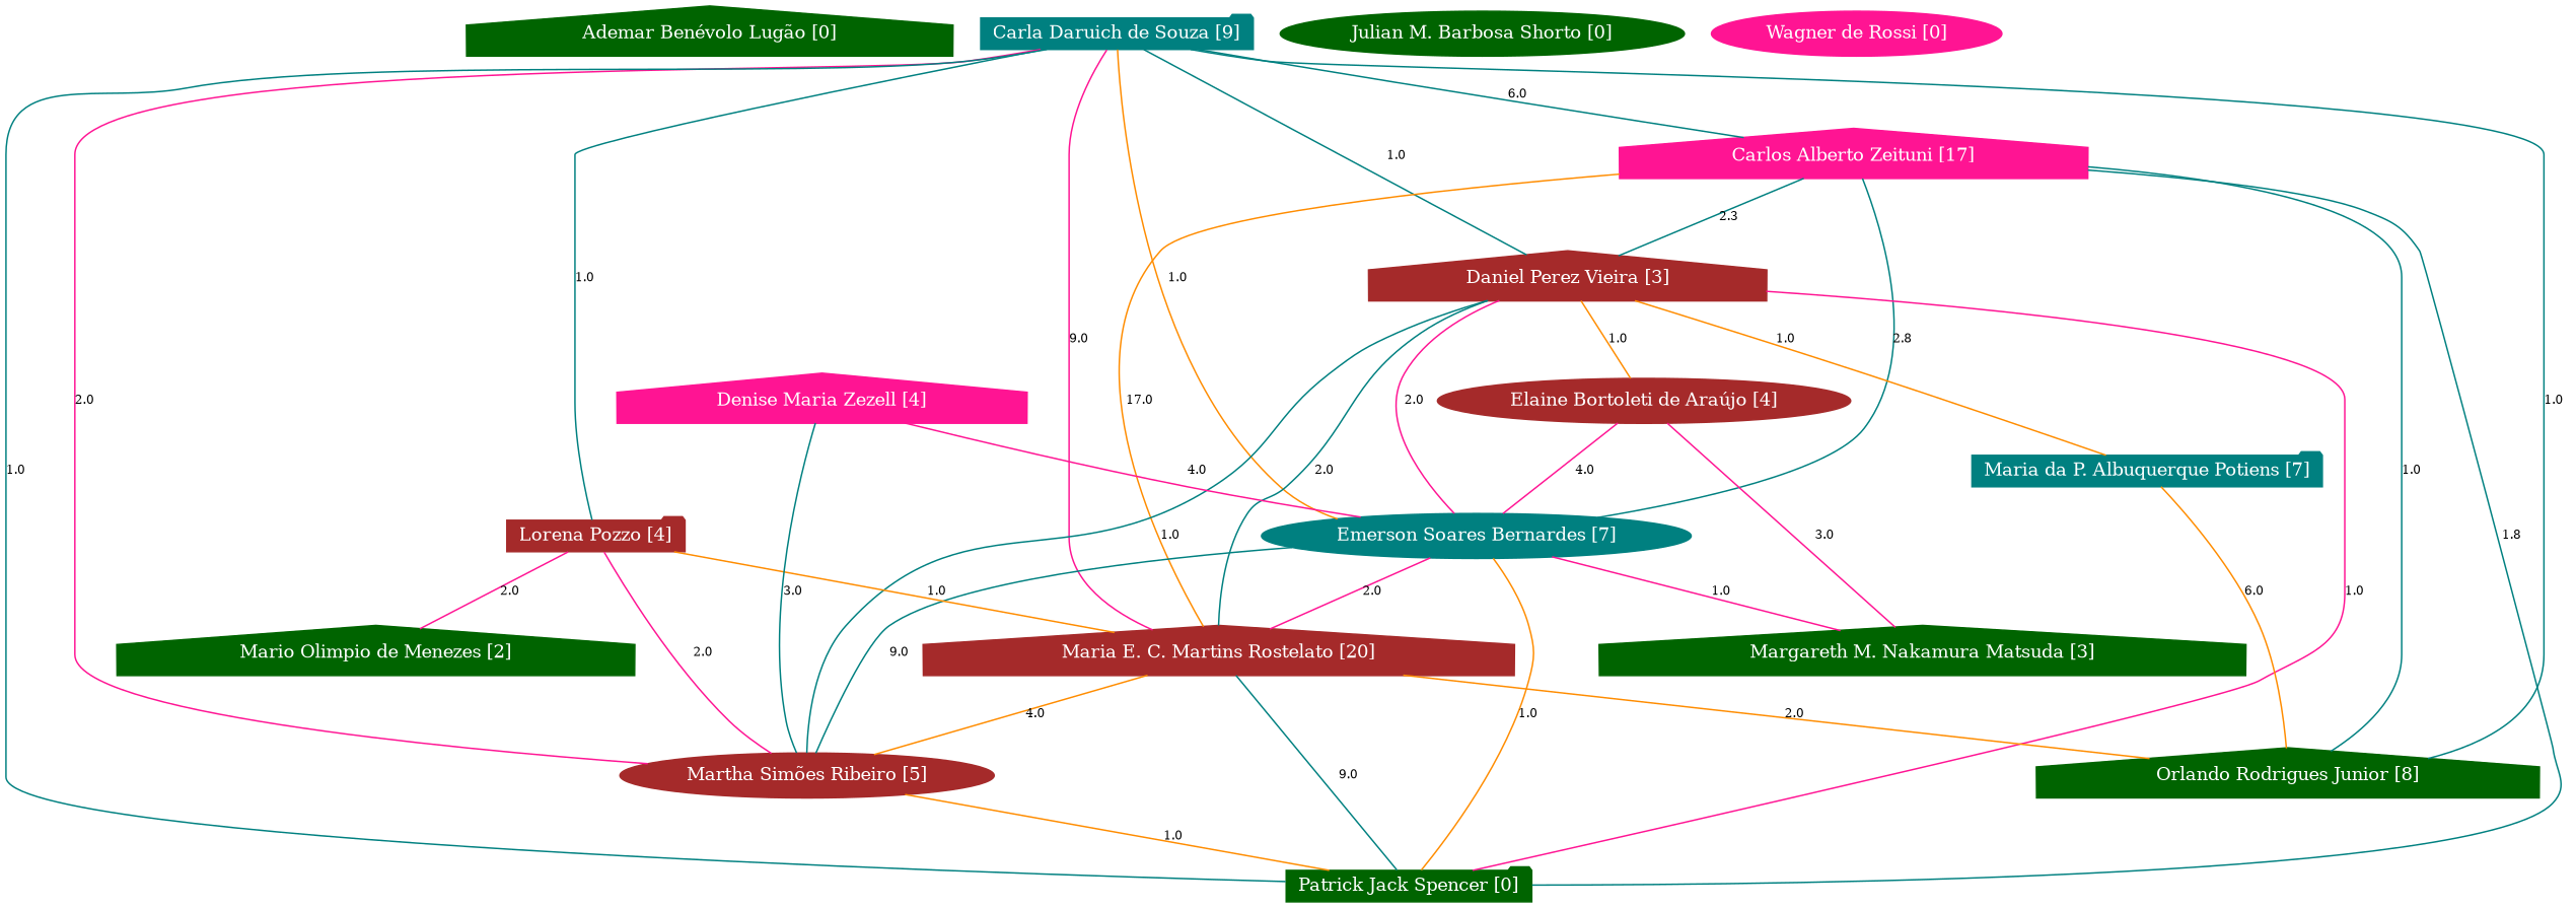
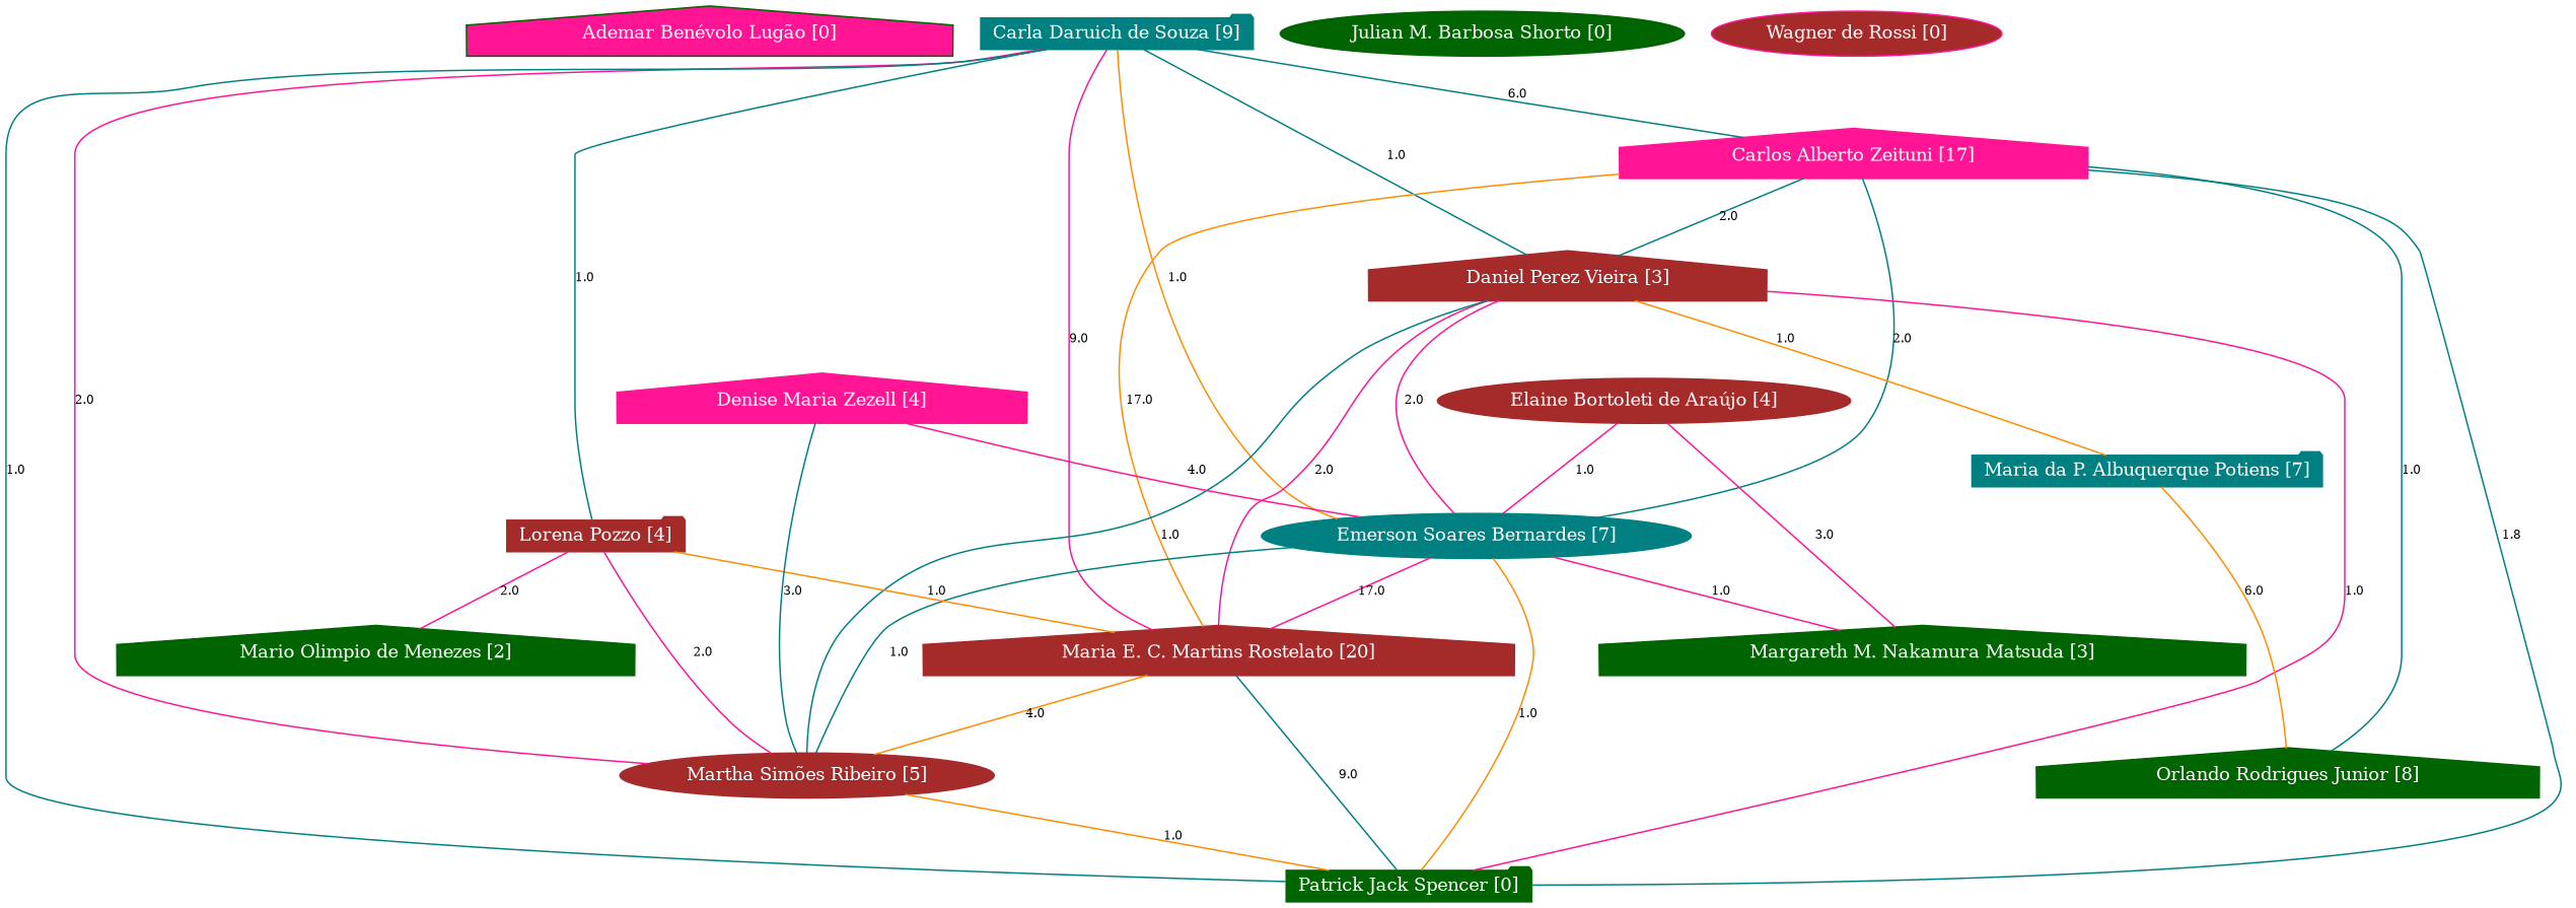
  strict graph {
    node [color=darkgreen fontcolor="#FFFFFF" fontsize=12 shape=house style=filled]
    edge [color=teal fontsize=8]
-   n1 [height=0.29167 label="Ademar Benévolo Lugão [0]" width=2.1389]
+   n1 [height=0.29167 label="Ademar Benévolo Lugão [0]" width=2.1389 fillcolor=deeppink]
    n2 [color=teal height=0.29167 label="Carla Daruich de Souza [9]" shape=folder width=2.0278]
    n3 [color=deeppink height=0.29167 label="Carlos Alberto Zeituni [17]" width=2.0139]
    n4 [color=brown height=0.29167 label="Daniel Perez Vieira [3]" width=1.7361]
    n5 [color=teal height=0.29167 label="Emerson Soares Bernardes [7]" shape=ellipse width=2.2361]
    n6 [color=brown height=0.29167 label="Lorena Pozzo [4]" shape=folder width=1.375]
    n7 [color=brown height=0.29167 label="Maria E. C. Martins Rostelato [20]" width=2.5139]
    n8 [color=brown height=0.29167 label="Martha Simões Ribeiro [5]" shape=ellipse width=1.9861]
    n9 [height=0.29167 label="Orlando Rodrigues Junior [8]" width=2.1667]
    n10 [height=0.29167 label="Patrick Jack Spencer [0]" shape=folder width=1.8194]
    n11 [color=brown height=0.29167 label="Elaine Bortoleti de Araújo [4]" shape=ellipse width=2.1806]
    n12 [color=teal height=0.29167 label="Maria da P. Albuquerque Potiens [7]" shape=folder width=2.6111]
    n13 [height=0.29167 label="Margareth M. Nakamura Matsuda [3]" width=2.6944]
    n14 [height=0.29167 label="Mario Olimpio de Menezes [2]" width=2.2639]
    n15 [color=deeppink height=0.29167 label="Denise Maria Zezell [4]" width=1.7917]
    n16 [height=0.29167 label="Julian M. Barbosa Shorto [0]" shape=ellipse width=2.1389]
-   n17 [color=deeppink height=0.29167 label="Wagner de Rossi [0]" shape=ellipse width=1.5694]
+   n17 [color=deeppink height=0.29167 label="Wagner de Rossi [0]" shape=ellipse width=1.5694 fillcolor=brown]
    n2 -- n3 [label=6.0]
    n2 -- n4 [label=1.0]
    n2 -- n5 [color=darkorange label=1.0]
    n2 -- n6 [label=1.0]
    n2 -- n7 [color=deeppink label=9.0]
    n2 -- n8 [color=deeppink label=2.0]
-   n2 -- n9 [label=1.0]
    n2 -- n10 [label=1.0]
-   n3 -- n4 [label=2.3]
-   n3 -- n5 [label=2.8]
+   n3 -- n4 [label=2.0]
+   n3 -- n5 [label=2.0]
    n3 -- n7 [color=darkorange label=17.0]
    n3 -- n9 [label=1.0]
    n3 -- n10 [label=1.8]
    n4 -- n5 [color=deeppink label=2.0]
-   n4 -- n7 [label=2.0]
+   n4 -- n7 [color=deeppink label=2.0]
    n4 -- n8 [label=1.0]
    n4 -- n10 [color=deeppink label=1.0]
-   n4 -- n11 [color=darkorange label=1.0]
    n4 -- n12 [color=darkorange label=1.0]
-   n5 -- n7 [color=deeppink label=2.0]
-   n5 -- n8 [label=9.0]
+   n5 -- n7 [color=deeppink label=17.0]
+   n5 -- n8 [label=1.0]
    n5 -- n10 [color=darkorange label=1.0]
    n5 -- n13 [color=deeppink label=1.0]
    n6 -- n7 [color=darkorange label=1.0]
    n6 -- n8 [color=deeppink label=2.0]
    n6 -- n14 [color=deeppink label=2.0]
    n7 -- n8 [color=darkorange label=4.0]
-   n7 -- n9 [color=darkorange label=2.0]
    n7 -- n10 [label=9.0]
    n8 -- n10 [color=darkorange label=1.0]
-   n11 -- n5 [color=deeppink label=4.0]
+   n11 -- n5 [color=deeppink label=1.0]
    n11 -- n13 [color=deeppink label=3.0]
    n12 -- n9 [color=darkorange label=6.0]
    n15 -- n5 [color=deeppink label=4.0]
    n15 -- n8 [label=3.0]
  }
